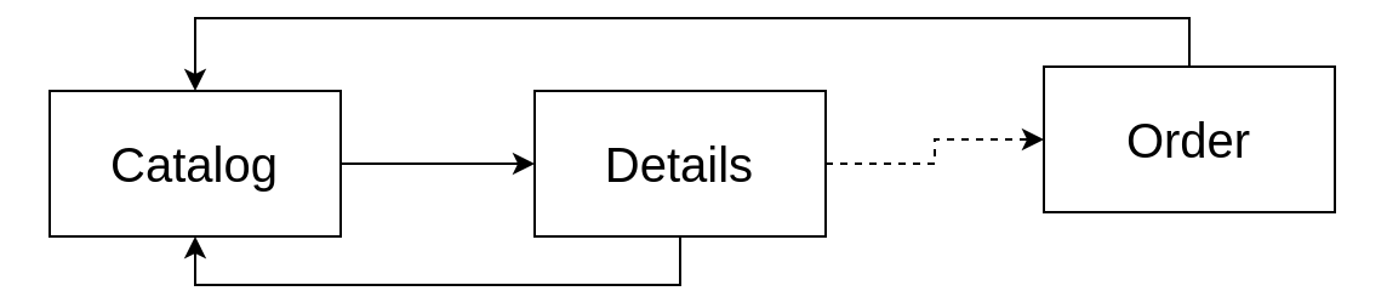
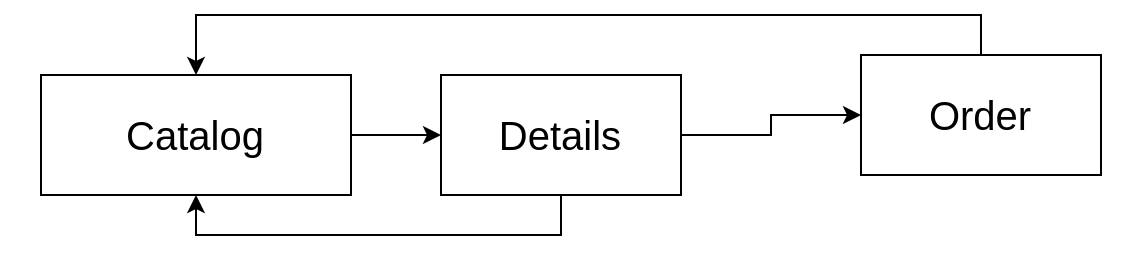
  <mxCell id="0" />
  <mxCell id="1" parent="0" />
  <mxCell id="2" style="edgeStyle=orthogonalEdgeStyle;rounded=0;orthogonalLoop=1;jettySize=auto;html=1;exitX=1;exitY=0.5;exitDx=0;exitDy=0;entryX=0;entryY=0.5;entryDx=0;entryDy=0;fontSize=13;" edge="1" parent="1" source="3" target="6"><mxGeometry relative="1" as="geometry" /></mxCell>
- <mxCell id="3" value="Catalog&lt;br&gt;" style="rounded=0;whiteSpace=wrap;html=1;fontSize=20;" vertex="1" parent="1"><mxGeometry x="20" y="30" width="120" height="60" as="geometry" /></mxCell>
+ <mxCell id="3" value="Catalog&lt;br&gt;" style="rounded=0;whiteSpace=wrap;html=1;fontSize=20;" vertex="1" parent="1"><mxGeometry x="20" y="30" width="155" height="60" as="geometry" /></mxCell>
  <mxCell id="4" style="edgeStyle=orthogonalEdgeStyle;rounded=0;orthogonalLoop=1;jettySize=auto;html=1;exitX=0.5;exitY=1;exitDx=0;exitDy=0;entryX=0.5;entryY=1;entryDx=0;entryDy=0;fontSize=13;" edge="1" parent="1" source="6" target="3"><mxGeometry relative="1" as="geometry" /></mxCell>
- <mxCell id="5" style="edgeStyle=orthogonalEdgeStyle;rounded=0;orthogonalLoop=1;jettySize=auto;html=1;exitX=1;exitY=0.5;exitDx=0;exitDy=0;entryX=0;entryY=0.5;entryDx=0;entryDy=0;fontSize=13;dashed=1;" edge="1" parent="1" source="6" target="8"><mxGeometry relative="1" as="geometry" /></mxCell>
+ <mxCell id="5" style="edgeStyle=orthogonalEdgeStyle;rounded=0;orthogonalLoop=1;jettySize=auto;html=1;exitX=1;exitY=0.5;exitDx=0;exitDy=0;entryX=0;entryY=0.5;entryDx=0;entryDy=0;fontSize=13;" edge="1" parent="1" source="6" target="8"><mxGeometry relative="1" as="geometry" /></mxCell>
  <mxCell id="6" value="Details" style="rounded=0;whiteSpace=wrap;html=1;fontSize=20;" vertex="1" parent="1"><mxGeometry x="220" y="30" width="120" height="60" as="geometry" /></mxCell>
  <mxCell id="7" style="edgeStyle=orthogonalEdgeStyle;rounded=0;orthogonalLoop=1;jettySize=auto;html=1;exitX=0.5;exitY=0;exitDx=0;exitDy=0;entryX=0.5;entryY=0;entryDx=0;entryDy=0;fontSize=13;" edge="1" parent="1" source="8" target="3"><mxGeometry relative="1" as="geometry" /></mxCell>
  <mxCell id="8" value="Order" style="rounded=0;whiteSpace=wrap;html=1;fontSize=20;" vertex="1" parent="1"><mxGeometry x="430" y="20" width="120" height="60" as="geometry" /></mxCell>
